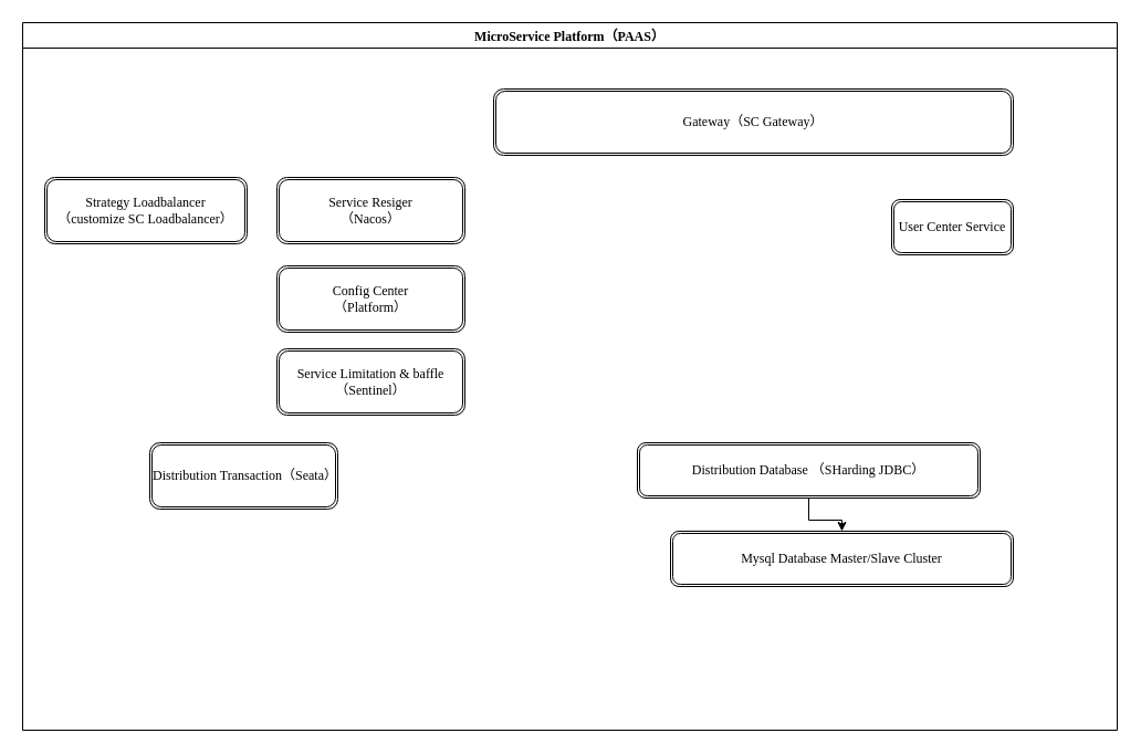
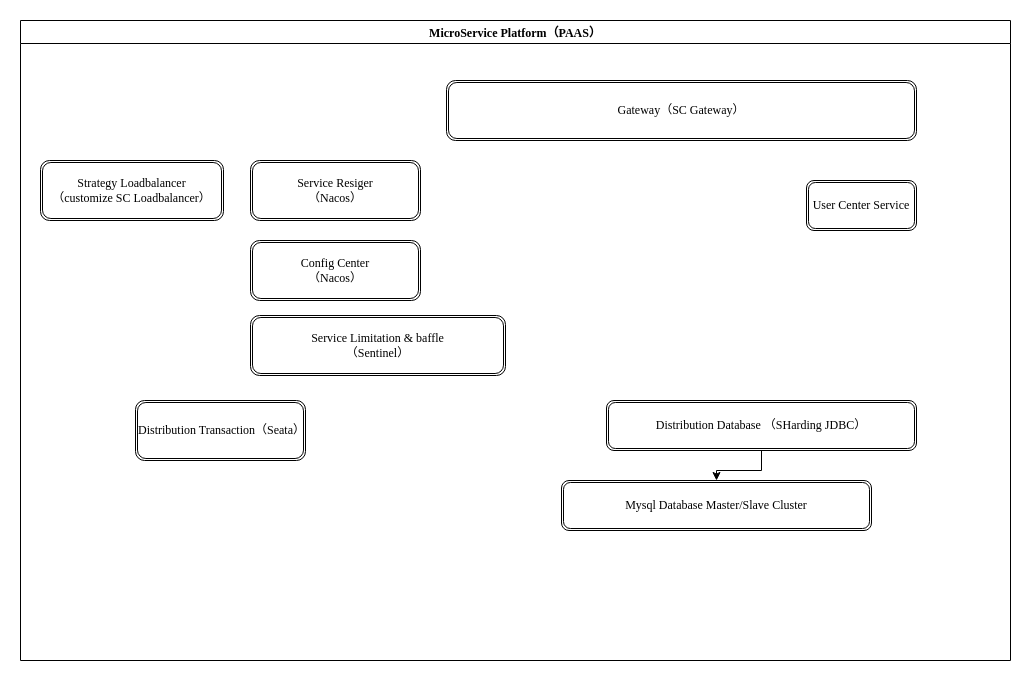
  <mxCell id="0" />
  <mxCell id="1" parent="0" />
  <mxCell id="2" value="MicroService Platform（PAAS）" style="swimlane;rounded=0;glass=0;labelBorderColor=none;fontFamily=Comic Sans MS;" vertex="1" parent="1"><mxGeometry x="20" y="20" width="990" height="640" as="geometry" /></mxCell>
  <mxCell id="3" value="Gateway（SC Gateway）" style="shape=ext;double=1;rounded=1;whiteSpace=wrap;html=1;glass=0;labelBorderColor=none;fontFamily=Comic Sans MS;" vertex="1" parent="2"><mxGeometry x="426" y="60" width="470" height="60" as="geometry" /></mxCell>
  <mxCell id="4" value="User Center Service" style="shape=ext;double=1;rounded=1;whiteSpace=wrap;html=1;glass=0;labelBorderColor=none;fontFamily=Comic Sans MS;" vertex="1" parent="2"><mxGeometry x="786" y="160" width="110" height="50" as="geometry" /></mxCell>
  <mxCell id="5" value="" style="edgeStyle=orthogonalEdgeStyle;rounded=0;sketch=0;orthogonalLoop=1;jettySize=auto;html=1;labelBorderColor=none;fontFamily=Comic Sans MS;" edge="1" parent="2" source="6" target="7"><mxGeometry relative="1" as="geometry" /></mxCell>
- <mxCell id="6" value="Distribution Database （SHarding JDBC）" style="shape=ext;double=1;rounded=1;whiteSpace=wrap;html=1;glass=0;labelBorderColor=none;fontFamily=Comic Sans MS;" vertex="1" parent="2"><mxGeometry x="556" y="380" width="310" height="50" as="geometry" /></mxCell>
- <mxCell id="7" value="Mysql Database Master/Slave Cluster" style="shape=ext;double=1;rounded=1;whiteSpace=wrap;html=1;glass=0;labelBorderColor=none;fontFamily=Comic Sans MS;" vertex="1" parent="2"><mxGeometry x="586" y="460" width="310" height="50" as="geometry" /></mxCell>
+ <mxCell id="6" value="Distribution Database （SHarding JDBC）" style="shape=ext;double=1;rounded=1;whiteSpace=wrap;html=1;glass=0;labelBorderColor=none;fontFamily=Comic Sans MS;" vertex="1" parent="2"><mxGeometry x="586" y="380" width="310" height="50" as="geometry" /></mxCell>
+ <mxCell id="7" value="Mysql Database Master/Slave Cluster" style="shape=ext;double=1;rounded=1;whiteSpace=wrap;html=1;glass=0;labelBorderColor=none;fontFamily=Comic Sans MS;" vertex="1" parent="2"><mxGeometry x="541" y="460" width="310" height="50" as="geometry" /></mxCell>
  <mxCell id="8" value="Service Resiger&lt;br&gt;（Nacos）" style="shape=ext;double=1;rounded=1;whiteSpace=wrap;html=1;glass=0;labelBorderColor=none;fontFamily=Comic Sans MS;" vertex="1" parent="2"><mxGeometry x="230" y="140" width="170" height="60" as="geometry" /></mxCell>
- <mxCell id="9" value="Config Center&lt;br&gt;（Platform）" style="shape=ext;double=1;rounded=1;whiteSpace=wrap;html=1;glass=0;labelBorderColor=none;fontFamily=Comic Sans MS;" vertex="1" parent="2"><mxGeometry x="230" y="220" width="170" height="60" as="geometry" /></mxCell>
- <mxCell id="10" value="Service&amp;nbsp;Limitation &amp;amp; baffle&lt;br&gt;（Sentinel）" style="shape=ext;double=1;rounded=1;whiteSpace=wrap;html=1;glass=0;labelBorderColor=none;fontFamily=Comic Sans MS;" vertex="1" parent="2"><mxGeometry x="230" y="295" width="170" height="60" as="geometry" /></mxCell>
+ <mxCell id="9" value="Config Center&lt;br&gt;（Nacos）" style="shape=ext;double=1;rounded=1;whiteSpace=wrap;html=1;glass=0;labelBorderColor=none;fontFamily=Comic Sans MS;" vertex="1" parent="2"><mxGeometry x="230" y="220" width="170" height="60" as="geometry" /></mxCell>
+ <mxCell id="10" value="Service&amp;nbsp;Limitation &amp;amp; baffle&lt;br&gt;（Sentinel）" style="shape=ext;double=1;rounded=1;whiteSpace=wrap;html=1;glass=0;labelBorderColor=none;fontFamily=Comic Sans MS;" vertex="1" parent="2"><mxGeometry x="230" y="295" width="255" height="60" as="geometry" /></mxCell>
  <mxCell id="11" value="Distribution Transaction（Seata）" style="shape=ext;double=1;rounded=1;whiteSpace=wrap;html=1;glass=0;labelBorderColor=none;fontFamily=Comic Sans MS;" vertex="1" parent="2"><mxGeometry x="115" y="380" width="170" height="60" as="geometry" /></mxCell>
  <mxCell id="12" value="Strategy Loadbalancer&lt;br&gt;（customize SC Loadbalancer）" style="shape=ext;double=1;rounded=1;whiteSpace=wrap;html=1;glass=0;labelBorderColor=none;fontFamily=Comic Sans MS;" vertex="1" parent="2"><mxGeometry x="20" y="140" width="183" height="60" as="geometry" /></mxCell>
